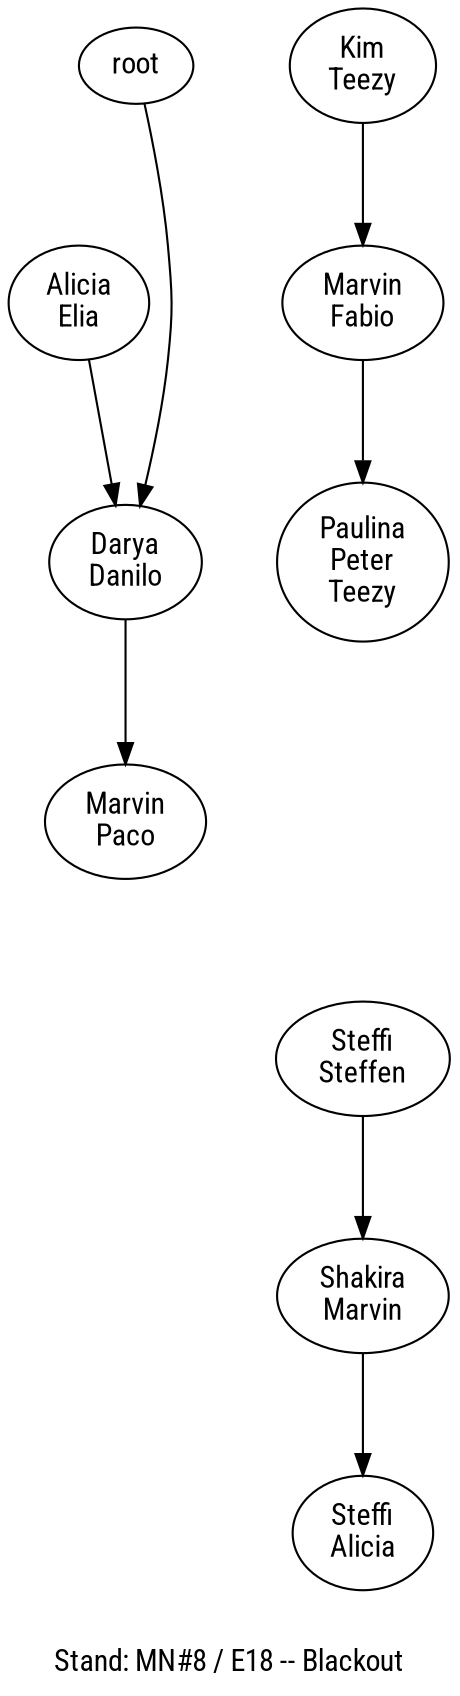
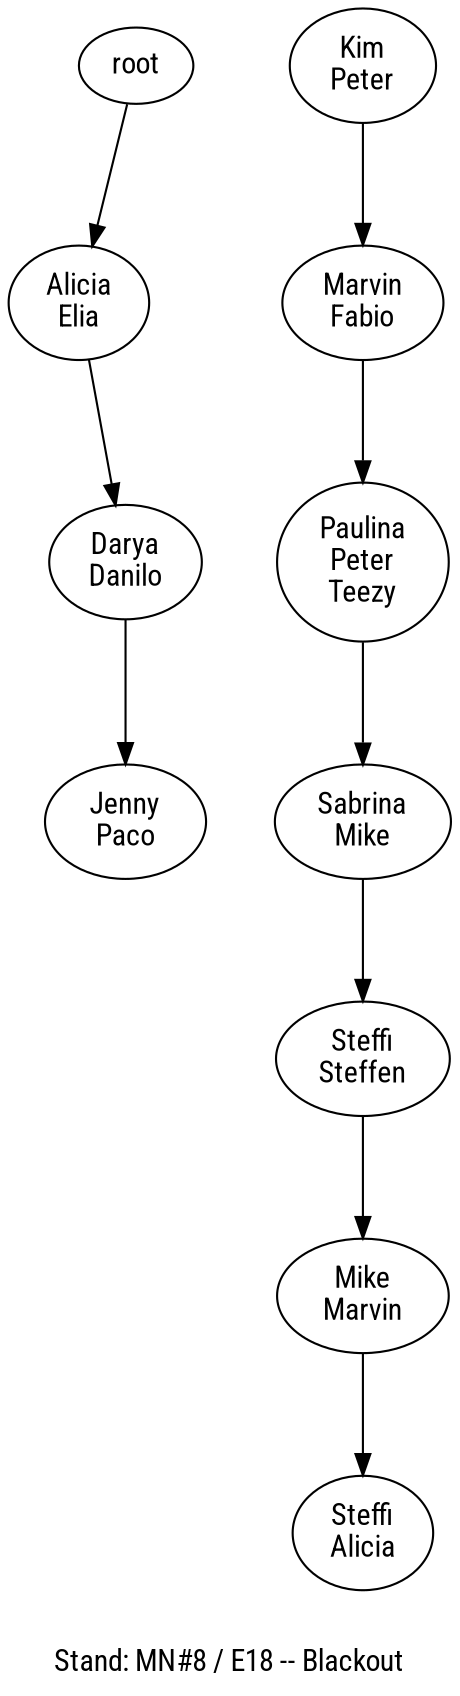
  digraph {
    fontname="Roboto Condensed"
    label="Stand: MN#8 / E18 -- Blackout"
    labelloc=b
    ranksep=0.8
    node [fontname="Roboto Condensed"]
    edge [fontname="Roboto Condensed"]
    n1 [label="Alicia\nElia"]
    n2 [label="Darya\nDanilo"]
-   n3 [label="Marvin\nPaco"]
+   n3 [label="Jenny\nPaco"]
    root
-   n5 [label="Kim\nTeezy"]
+   n5 [label="Kim\nPeter"]
    n6 [label="Marvin\nFabio"]
    n7 [label="Paulina\nPeter\nTeezy"]
+   n8 [label="Sabrina\nMike"]
    n9 [label="Steffi\nSteffen"]
-   n10 [label="Shakira\nMarvin"]
+   n10 [label="Mike\nMarvin"]
    n11 [label="Steffi\nAlicia"]
    n1 -> n2
    n2 -> n3
-   root -> n2
+   root -> n1
    n5 -> n6
    n6 -> n7
+   n7 -> n8
+   n8 -> n9
    n9 -> n10
    n10 -> n11
  }
